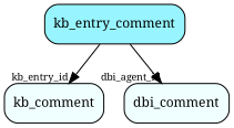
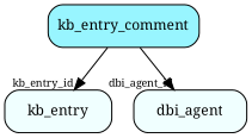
  digraph {
    fontname="Noto Serif"
    node [fillcolor=azure1 fontname="Noto Serif" fontsize=12 shape=box style="rounded, filled"]
    edge [fontname="Noto Serif" fontsize=9]
    kb_entry_comment [fillcolor=cadetblue1]
-   kb_entry [label=kb_comment]
-   dbi_agent [label=dbi_comment]
+   kb_entry
+   dbi_agent
    kb_entry_comment -> kb_entry [headlabel=kb_entry_id]
    kb_entry_comment -> dbi_agent [headlabel=dbi_agent_id]
  }
